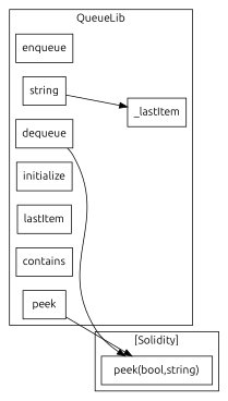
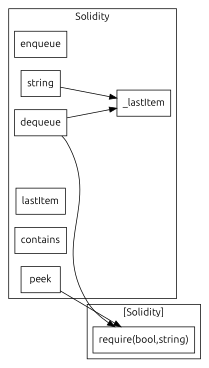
  strict digraph {
    fontname=Ubuntu
    rankdir=LR
    node [fontname=Ubuntu shape=box]
    edge [fontname=Ubuntu]
    n1 [label=enqueue]
    n2 [label=dequeue]
    n3 [label=_lastItem]
    n4 [label=peek]
-   n5 [label=initialize]
    n6 [label=lastItem]
    n7 [label=contains]
    n8 [label=string]
-   "require(bool,string)" [label="peek(bool,string)"]
+   "require(bool,string)"
    subgraph cluster_1 {
-     label=QueueLib
+     label=Solidity
      n1
      n2
      n3
      n4
-     n5
      n6
      n7
      n8
    }
    subgraph cluster_2 {
      label="[Solidity]"
      "require(bool,string)"
    }
+   n2 -> n3
    n2 -> "require(bool,string)"
    n4 -> "require(bool,string)"
    n8 -> n3
  }
